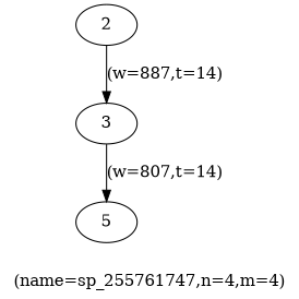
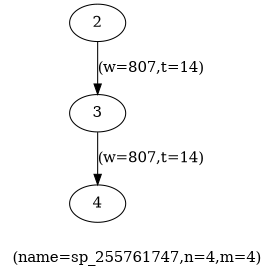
  digraph {
    label="(name=sp_255761747,n=4,m=4)"
    n1 [label=2]
    n2 [label=3]
-   n3 [label=5]
-   n1 -> n2 [label="(w=887,t=14)"]
+   n3 [label=4]
+   n1 -> n2 [label="(w=807,t=14)"]
    n2 -> n3 [label="(w=807,t=14)"]
  }
